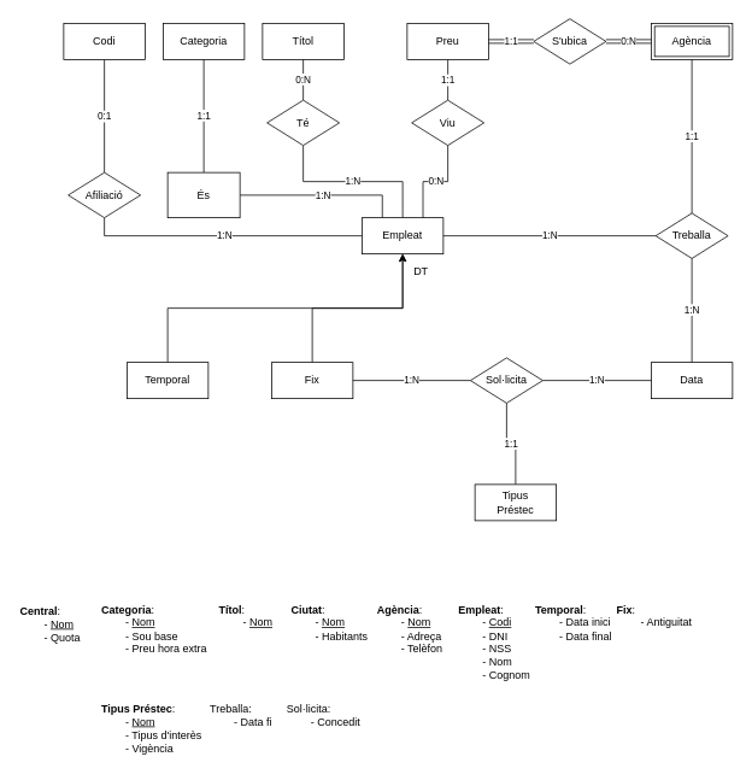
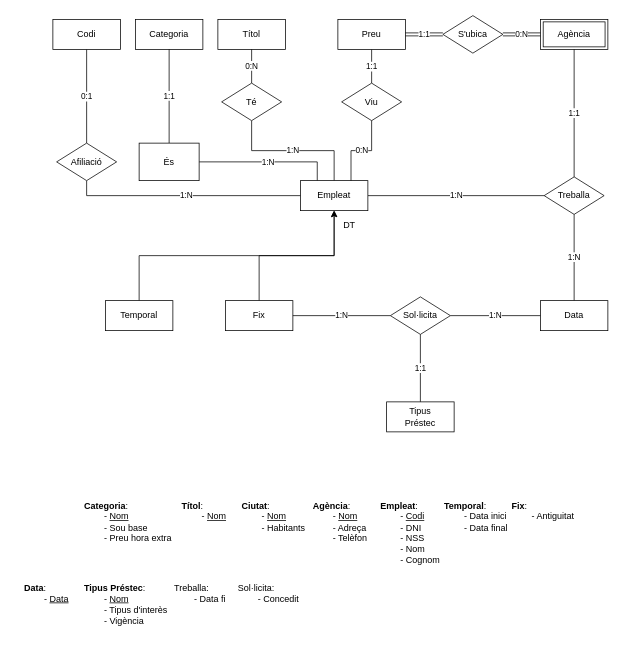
  <mxCell id="0" />
  <mxCell id="1" parent="0" />
  <mxCell id="2" value="&lt;div&gt;1:N&lt;/div&gt;" style="edgeStyle=orthogonalEdgeStyle;rounded=0;orthogonalLoop=1;jettySize=auto;html=1;exitX=1;exitY=0.5;exitDx=0;exitDy=0;entryX=0;entryY=0.5;entryDx=0;entryDy=0;endArrow=none;endFill=0;" parent="1" source="5" target="17" edge="1"><mxGeometry relative="1" as="geometry" /></mxCell>
  <mxCell id="3" value="&lt;div&gt;1:N&lt;/div&gt;" style="edgeStyle=orthogonalEdgeStyle;rounded=0;orthogonalLoop=1;jettySize=auto;html=1;exitX=0.25;exitY=0;exitDx=0;exitDy=0;entryX=1;entryY=0.5;entryDx=0;entryDy=0;endArrow=none;endFill=0;" parent="1" source="5" target="22" edge="1"><mxGeometry relative="1" as="geometry" /></mxCell>
  <mxCell id="4" value="1:N" style="edgeStyle=orthogonalEdgeStyle;rounded=0;orthogonalLoop=1;jettySize=auto;html=1;exitX=0.5;exitY=0;exitDx=0;exitDy=0;entryX=0.5;entryY=1;entryDx=0;entryDy=0;endArrow=none;endFill=0;" parent="1" source="5" target="29" edge="1"><mxGeometry relative="1" as="geometry" /></mxCell>
  <mxCell id="5" value="&lt;div&gt;Empleat&lt;/div&gt;" style="rounded=0;whiteSpace=wrap;html=1;" parent="1" vertex="1"><mxGeometry x="400" y="240" width="90" height="40" as="geometry" /></mxCell>
  <mxCell id="6" value="1:1" style="edgeStyle=orthogonalEdgeStyle;rounded=0;orthogonalLoop=1;jettySize=auto;html=1;exitX=0.5;exitY=1;exitDx=0;exitDy=0;entryX=0.5;entryY=0;entryDx=0;entryDy=0;endArrow=none;endFill=0;" parent="1" source="7" target="8" edge="1"><mxGeometry relative="1" as="geometry" /></mxCell>
  <mxCell id="7" value="&lt;div&gt;Preu&lt;/div&gt;" style="whiteSpace=wrap;html=1;rounded=0;" parent="1" vertex="1"><mxGeometry x="450" y="25" width="90" height="40" as="geometry" /></mxCell>
  <mxCell id="8" value="Viu" style="rhombus;whiteSpace=wrap;html=1;" parent="1" vertex="1"><mxGeometry x="455" y="110" width="80" height="50" as="geometry" /></mxCell>
  <mxCell id="9" value="&lt;div&gt;0:N&lt;/div&gt;" style="edgeStyle=orthogonalEdgeStyle;rounded=0;orthogonalLoop=1;jettySize=auto;html=1;exitX=0.75;exitY=0;exitDx=0;exitDy=0;entryX=0.5;entryY=1;entryDx=0;entryDy=0;endArrow=none;endFill=0;" parent="1" source="5" target="8" edge="1"><mxGeometry relative="1" as="geometry"><mxPoint x="535" y="140" as="sourcePoint" /></mxGeometry></mxCell>
  <mxCell id="10" value="S'ubica" style="rhombus;whiteSpace=wrap;html=1;" parent="1" vertex="1"><mxGeometry x="590" y="20" width="80" height="50" as="geometry" /></mxCell>
  <mxCell id="11" value="" style="group" parent="1" vertex="1" connectable="0"><mxGeometry x="720" y="25" width="90" height="40" as="geometry" /></mxCell>
  <mxCell id="12" value="&lt;div&gt;Agència&lt;/div&gt;" style="whiteSpace=wrap;html=1;rounded=0;" parent="11" vertex="1"><mxGeometry width="90" height="40" as="geometry" /></mxCell>
  <mxCell id="13" value="" style="rounded=0;whiteSpace=wrap;html=1;shadow=0;glass=0;sketch=0;fillColor=none;" parent="11" vertex="1"><mxGeometry x="3.75" y="3.333" width="82.5" height="33.333" as="geometry" /></mxCell>
  <mxCell id="14" value="1:1" style="shape=link;html=1;rounded=0;endArrow=none;endFill=0;entryX=0;entryY=0.5;entryDx=0;entryDy=0;exitX=1;exitY=0.5;exitDx=0;exitDy=0;" parent="1" source="7" target="10" edge="1"><mxGeometry relative="1" as="geometry"><mxPoint x="565" y="100" as="sourcePoint" /><mxPoint x="725" y="100" as="targetPoint" /></mxGeometry></mxCell>
  <mxCell id="15" value="0:N" style="shape=link;html=1;rounded=0;endArrow=none;endFill=0;entryX=0;entryY=0.5;entryDx=0;entryDy=0;exitX=1;exitY=0.5;exitDx=0;exitDy=0;" parent="1" source="10" target="12" edge="1"><mxGeometry relative="1" as="geometry"><mxPoint x="575" y="110" as="sourcePoint" /><mxPoint x="735" y="110" as="targetPoint" /></mxGeometry></mxCell>
  <mxCell id="16" value="1:1" style="edgeStyle=orthogonalEdgeStyle;rounded=0;orthogonalLoop=1;jettySize=auto;html=1;exitX=0.5;exitY=0;exitDx=0;exitDy=0;entryX=0.5;entryY=1;entryDx=0;entryDy=0;endArrow=none;endFill=0;" parent="1" source="17" target="12" edge="1"><mxGeometry relative="1" as="geometry" /></mxCell>
  <mxCell id="17" value="&lt;div&gt;Treballa&lt;/div&gt;" style="rhombus;whiteSpace=wrap;html=1;" parent="1" vertex="1"><mxGeometry x="725" y="235" width="80" height="50" as="geometry" /></mxCell>
  <mxCell id="18" value="1:N" style="edgeStyle=orthogonalEdgeStyle;rounded=0;orthogonalLoop=1;jettySize=auto;html=1;exitX=0.5;exitY=0;exitDx=0;exitDy=0;entryX=0.5;entryY=1;entryDx=0;entryDy=0;endArrow=none;endFill=0;" parent="1" source="19" target="17" edge="1"><mxGeometry relative="1" as="geometry" /></mxCell>
  <mxCell id="19" value="Data" style="rounded=0;whiteSpace=wrap;html=1;" parent="1" vertex="1"><mxGeometry x="720" y="400" width="90" height="40" as="geometry" /></mxCell>
  <mxCell id="20" value="Categoria" style="rounded=0;whiteSpace=wrap;html=1;" parent="1" vertex="1"><mxGeometry x="180" y="25" width="90" height="40" as="geometry" /></mxCell>
  <mxCell id="21" value="1:1" style="edgeStyle=orthogonalEdgeStyle;rounded=0;orthogonalLoop=1;jettySize=auto;html=1;exitX=0.5;exitY=0;exitDx=0;exitDy=0;entryX=0.5;entryY=1;entryDx=0;entryDy=0;endArrow=none;endFill=0;" parent="1" source="22" target="20" edge="1"><mxGeometry relative="1" as="geometry" /></mxCell>
  <mxCell id="22" value="És" style="whiteSpace=wrap;html=1;rounded=0;" parent="1" vertex="1"><mxGeometry x="185" y="190" width="80" height="50" as="geometry" /></mxCell>
  <mxCell id="23" value="0:1" style="edgeStyle=orthogonalEdgeStyle;rounded=0;orthogonalLoop=1;jettySize=auto;html=1;exitX=0.5;exitY=1;exitDx=0;exitDy=0;entryX=0.5;entryY=0;entryDx=0;entryDy=0;endArrow=none;endFill=0;" parent="1" source="24" target="26" edge="1"><mxGeometry relative="1" as="geometry" /></mxCell>
  <mxCell id="24" value="&lt;div&gt;Codi&lt;/div&gt;" style="rounded=0;whiteSpace=wrap;html=1;" parent="1" vertex="1"><mxGeometry x="70" y="25" width="90" height="40" as="geometry" /></mxCell>
  <mxCell id="25" value="1:N" style="edgeStyle=orthogonalEdgeStyle;rounded=0;orthogonalLoop=1;jettySize=auto;html=1;exitX=0.5;exitY=1;exitDx=0;exitDy=0;entryX=0;entryY=0.5;entryDx=0;entryDy=0;endArrow=none;endFill=0;" parent="1" source="26" target="5" edge="1"><mxGeometry relative="1" as="geometry" /></mxCell>
  <mxCell id="26" value="Afiliació" style="rhombus;whiteSpace=wrap;html=1;" parent="1" vertex="1"><mxGeometry x="75" y="190" width="80" height="50" as="geometry" /></mxCell>
  <mxCell id="27" value="Títol" style="rounded=0;whiteSpace=wrap;html=1;" parent="1" vertex="1"><mxGeometry x="290" y="25" width="90" height="40" as="geometry" /></mxCell>
  <mxCell id="28" value="0:N" style="edgeStyle=orthogonalEdgeStyle;rounded=0;orthogonalLoop=1;jettySize=auto;html=1;exitX=0.5;exitY=0;exitDx=0;exitDy=0;entryX=0.5;entryY=1;entryDx=0;entryDy=0;endArrow=none;endFill=0;" parent="1" source="29" target="27" edge="1"><mxGeometry relative="1" as="geometry" /></mxCell>
  <mxCell id="29" value="Té" style="rhombus;whiteSpace=wrap;html=1;" parent="1" vertex="1"><mxGeometry x="295" y="110" width="80" height="50" as="geometry" /></mxCell>
  <mxCell id="30" style="edgeStyle=orthogonalEdgeStyle;rounded=0;orthogonalLoop=1;jettySize=auto;html=1;exitX=0.5;exitY=0;exitDx=0;exitDy=0;entryX=0.5;entryY=1;entryDx=0;entryDy=0;endArrow=classic;endFill=1;" parent="1" source="31" target="5" edge="1"><mxGeometry relative="1" as="geometry" /></mxCell>
  <mxCell id="31" value="Temporal" style="rounded=0;whiteSpace=wrap;html=1;" parent="1" vertex="1"><mxGeometry x="140" y="400" width="90" height="40" as="geometry" /></mxCell>
  <mxCell id="32" style="edgeStyle=orthogonalEdgeStyle;rounded=0;orthogonalLoop=1;jettySize=auto;html=1;exitX=0.5;exitY=0;exitDx=0;exitDy=0;entryX=0.5;entryY=1;entryDx=0;entryDy=0;endArrow=classic;endFill=1;" parent="1" source="33" target="5" edge="1"><mxGeometry relative="1" as="geometry" /></mxCell>
  <mxCell id="33" value="Fix" style="rounded=0;whiteSpace=wrap;html=1;" parent="1" vertex="1"><mxGeometry x="300" y="400" width="90" height="40" as="geometry" /></mxCell>
  <mxCell id="34" value="DT" style="text;html=1;align=center;verticalAlign=middle;resizable=0;points=[];autosize=1;strokeColor=none;fillColor=none;" parent="1" vertex="1"><mxGeometry x="445" y="285" width="40" height="30" as="geometry" /></mxCell>
  <mxCell id="35" value="1:N" style="edgeStyle=orthogonalEdgeStyle;rounded=0;orthogonalLoop=1;jettySize=auto;html=1;exitX=1;exitY=0.5;exitDx=0;exitDy=0;entryX=0;entryY=0.5;entryDx=0;entryDy=0;endArrow=none;endFill=0;" parent="1" source="37" target="19" edge="1"><mxGeometry relative="1" as="geometry" /></mxCell>
  <mxCell id="36" value="1:N" style="edgeStyle=orthogonalEdgeStyle;rounded=0;orthogonalLoop=1;jettySize=auto;html=1;exitX=0;exitY=0.5;exitDx=0;exitDy=0;entryX=1;entryY=0.5;entryDx=0;entryDy=0;endArrow=none;endFill=0;" parent="1" source="37" target="33" edge="1"><mxGeometry relative="1" as="geometry" /></mxCell>
  <mxCell id="37" value="Sol·licita" style="rhombus;whiteSpace=wrap;html=1;" parent="1" vertex="1"><mxGeometry x="520" y="395" width="80" height="50" as="geometry" /></mxCell>
  <mxCell id="38" value="1:1" style="edgeStyle=orthogonalEdgeStyle;rounded=0;orthogonalLoop=1;jettySize=auto;html=1;exitX=0.5;exitY=0;exitDx=0;exitDy=0;entryX=0.5;entryY=1;entryDx=0;entryDy=0;endArrow=none;endFill=0;" parent="1" source="39" target="37" edge="1"><mxGeometry relative="1" as="geometry" /></mxCell>
- <mxCell id="39" value="Tipus&lt;br&gt;&lt;div&gt;Préstec&lt;/div&gt;" style="rounded=0;whiteSpace=wrap;html=1;" parent="1" vertex="1"><mxGeometry x="525" y="535" width="90" height="40" as="geometry" /></mxCell>
- <mxCell id="40" value="&lt;div align=&quot;left&quot;&gt;&lt;b&gt;Central&lt;/b&gt;:&lt;/div&gt;&lt;div align=&quot;left&quot;&gt;&lt;span style=&quot;white-space: pre;&quot;&gt;&#09;&lt;/span&gt;- &lt;u&gt;Nom&lt;/u&gt;&lt;/div&gt;&lt;div align=&quot;left&quot;&gt;&lt;span style=&quot;white-space: pre;&quot;&gt;&#09;&lt;/span&gt;- Quota&lt;u&gt;&lt;br&gt;&lt;/u&gt;&lt;/div&gt;" style="text;html=1;align=left;verticalAlign=middle;resizable=0;points=[];autosize=1;strokeColor=none;fillColor=none;" parent="1" vertex="1"><mxGeometry x="20" y="660" width="90" height="60" as="geometry" /></mxCell>
+ <mxCell id="39" value="Tipus&lt;br&gt;&lt;div&gt;Préstec&lt;/div&gt;" style="rounded=0;whiteSpace=wrap;html=1;" parent="1" vertex="1"><mxGeometry x="515" y="535" width="90" height="40" as="geometry" /></mxCell>
  <mxCell id="41" value="&lt;div&gt;&lt;b&gt;Categoria&lt;/b&gt;:&lt;/div&gt;&lt;div&gt;&lt;span style=&quot;white-space: pre;&quot;&gt;&#09;&lt;/span&gt;- &lt;u&gt;Nom&lt;/u&gt;&lt;/div&gt;&lt;div&gt;&lt;span style=&quot;white-space: pre;&quot;&gt;&#09;&lt;/span&gt;- Sou base&lt;/div&gt;&lt;div&gt;&lt;span style=&quot;white-space: pre;&quot;&gt;&#09;&lt;/span&gt;- Preu hora extra&lt;br&gt;&lt;/div&gt;" style="text;html=1;align=left;verticalAlign=top;resizable=0;points=[];autosize=1;strokeColor=none;fillColor=none;" parent="1" vertex="1"><mxGeometry x="110" y="660" width="140" height="70" as="geometry" /></mxCell>
  <mxCell id="42" value="&lt;div&gt;&lt;b&gt;Títol&lt;/b&gt;:&lt;/div&gt;&lt;div&gt;&lt;span style=&quot;white-space: pre;&quot;&gt;&#09;&lt;/span&gt;- &lt;u&gt;Nom&lt;/u&gt;&lt;br&gt;&lt;/div&gt;" style="text;html=1;align=left;verticalAlign=top;resizable=0;points=[];autosize=1;strokeColor=none;fillColor=none;" parent="1" vertex="1"><mxGeometry x="240" y="660" width="80" height="40" as="geometry" /></mxCell>
  <mxCell id="43" value="&lt;div&gt;&lt;b&gt;Ciutat&lt;/b&gt;:&lt;/div&gt;&lt;div&gt;&lt;span style=&quot;white-space: pre;&quot;&gt;&#09;&lt;/span&gt;- &lt;u&gt;Nom&lt;/u&gt;&lt;br&gt;&lt;/div&gt;&lt;div&gt;&lt;span style=&quot;white-space: pre;&quot;&gt;&#09;&lt;/span&gt;- Habitants&lt;br&gt;&lt;/div&gt;" style="text;html=1;align=left;verticalAlign=top;resizable=0;points=[];autosize=1;strokeColor=none;fillColor=none;" parent="1" vertex="1"><mxGeometry x="320" y="660" width="110" height="60" as="geometry" /></mxCell>
  <mxCell id="44" value="&lt;div&gt;&lt;b&gt;Agència&lt;/b&gt;:&lt;/div&gt;&lt;div&gt;&lt;span style=&quot;white-space: pre;&quot;&gt;&#09;&lt;/span&gt;- &lt;u&gt;Nom&lt;/u&gt;&lt;br&gt;&lt;/div&gt;&lt;div&gt;&lt;span style=&quot;white-space: pre;&quot;&gt;&#09;&lt;/span&gt;- Adreça&lt;/div&gt;&lt;div&gt;&lt;span style=&quot;white-space: pre;&quot;&gt;&#09;&lt;/span&gt;- Telèfon&lt;br&gt;&lt;/div&gt;" style="text;html=1;align=left;verticalAlign=top;resizable=0;points=[];autosize=1;strokeColor=none;fillColor=none;" parent="1" vertex="1"><mxGeometry x="415" y="660" width="100" height="70" as="geometry" /></mxCell>
  <mxCell id="45" value="&lt;div&gt;&lt;b&gt;Empleat&lt;/b&gt;:&lt;/div&gt;&lt;div&gt;&lt;span style=&quot;white-space: pre;&quot;&gt;&#09;&lt;/span&gt;- &lt;u&gt;Codi&lt;/u&gt;&lt;/div&gt;&lt;div&gt;&lt;span style=&quot;white-space: pre;&quot;&gt;&#09;&lt;/span&gt;- DNI&lt;/div&gt;&lt;div&gt;&lt;span style=&quot;white-space: pre;&quot;&gt;&#09;&lt;/span&gt;- NSS&lt;/div&gt;&lt;div&gt;&lt;span style=&quot;white-space: pre;&quot;&gt;&#09;&lt;/span&gt;- Nom&lt;/div&gt;&lt;div&gt;&lt;span style=&quot;white-space: pre;&quot;&gt;&#09;&lt;/span&gt;- Cognom&lt;/div&gt;" style="text;html=1;align=left;verticalAlign=top;resizable=0;points=[];autosize=1;strokeColor=none;fillColor=none;" parent="1" vertex="1"><mxGeometry x="505" y="660" width="100" height="100" as="geometry" /></mxCell>
+ <mxCell id="46" value="&lt;div&gt;&lt;b&gt;Data&lt;/b&gt;:&lt;/div&gt;&lt;div&gt;&lt;span style=&quot;white-space: pre;&quot;&gt;&#09;&lt;/span&gt;- &lt;u&gt;Data&lt;/u&gt;&lt;br&gt;&lt;/div&gt;" style="text;html=1;align=left;verticalAlign=top;resizable=0;points=[];autosize=1;strokeColor=none;fillColor=none;" parent="1" vertex="1"><mxGeometry x="30" y="770" width="80" height="40" as="geometry" /></mxCell>
  <mxCell id="47" value="&lt;div&gt;&lt;b&gt;Temporal&lt;/b&gt;:&lt;/div&gt;&lt;div&gt;&lt;span style=&quot;white-space: pre;&quot;&gt;&#09;&lt;/span&gt;- Data inici&lt;/div&gt;&lt;div&gt;&lt;span style=&quot;white-space: pre;&quot;&gt;&#09;&lt;/span&gt;- Data final&lt;br&gt;&lt;/div&gt;" style="text;html=1;align=left;verticalAlign=top;resizable=0;points=[];autosize=1;strokeColor=none;fillColor=none;" parent="1" vertex="1"><mxGeometry x="590" y="660" width="110" height="60" as="geometry" /></mxCell>
  <mxCell id="48" value="&lt;div&gt;&lt;b&gt;Fix&lt;/b&gt;:&lt;/div&gt;&lt;div&gt;&lt;span style=&quot;white-space: pre;&quot;&gt;&#09;&lt;/span&gt;- Antiguitat&lt;br&gt;&lt;/div&gt;" style="text;html=1;align=left;verticalAlign=top;resizable=0;points=[];autosize=1;strokeColor=none;fillColor=none;" parent="1" vertex="1"><mxGeometry x="680" y="660" width="110" height="40" as="geometry" /></mxCell>
  <mxCell id="49" value="&lt;div&gt;&lt;b&gt;Tipus Préstec&lt;/b&gt;:&lt;/div&gt;&lt;div&gt;&lt;span style=&quot;white-space: pre;&quot;&gt;&#09;&lt;/span&gt;- &lt;u&gt;Nom&lt;/u&gt;&lt;/div&gt;&lt;div&gt;&lt;span style=&quot;white-space: pre;&quot;&gt;&#09;&lt;/span&gt;- Tipus d'interès&lt;u&gt;&lt;br&gt;&lt;/u&gt;&lt;/div&gt;&lt;div&gt;&lt;span style=&quot;white-space: pre;&quot;&gt;&#09;&lt;/span&gt;- Vigència&lt;u&gt;&lt;br&gt;&lt;/u&gt;&lt;/div&gt;" style="text;html=1;align=left;verticalAlign=top;resizable=0;points=[];autosize=1;strokeColor=none;fillColor=none;" parent="1" vertex="1"><mxGeometry x="110" y="770" width="130" height="70" as="geometry" /></mxCell>
  <mxCell id="50" value="&lt;div&gt;Treballa:&lt;/div&gt;&lt;div&gt;&lt;span style=&quot;white-space: pre;&quot;&gt;&#09;&lt;/span&gt;- Data fi&lt;/div&gt;" style="text;html=1;align=left;verticalAlign=top;resizable=0;points=[];autosize=1;strokeColor=none;fillColor=none;" parent="1" vertex="1"><mxGeometry x="230" y="770" width="90" height="40" as="geometry" /></mxCell>
  <mxCell id="51" value="&lt;div&gt;Sol·licita:&lt;/div&gt;&lt;div&gt;&lt;span style=&quot;white-space: pre;&quot;&gt;&#09;&lt;/span&gt;- Concedit&lt;/div&gt;" style="text;html=1;align=left;verticalAlign=top;resizable=0;points=[];autosize=1;strokeColor=none;fillColor=none;" parent="1" vertex="1"><mxGeometry x="315" y="770" width="100" height="40" as="geometry" /></mxCell>
